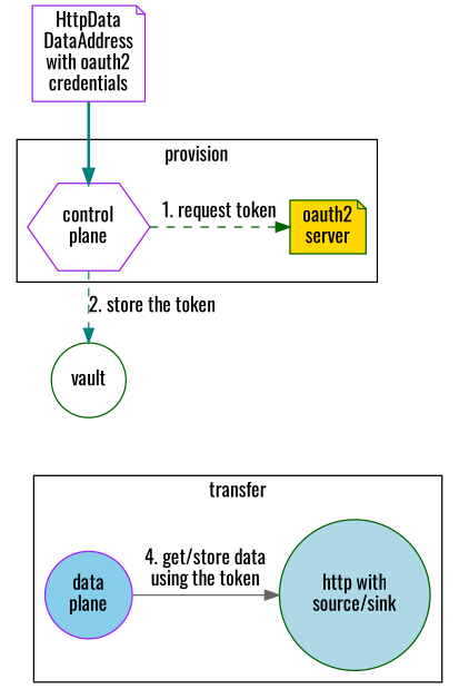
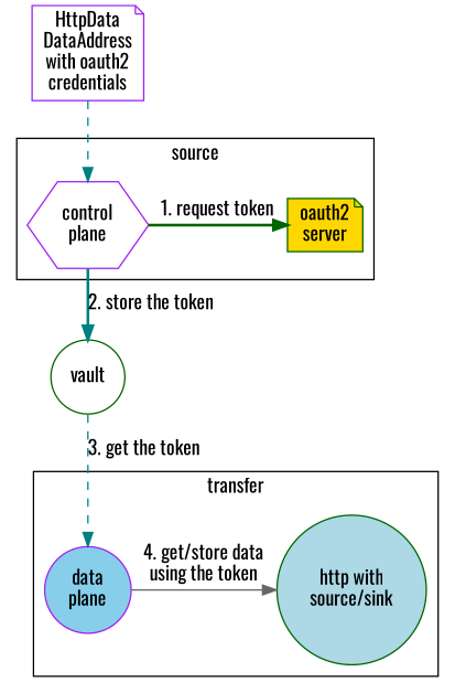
  digraph {
    fontname=Oswald
    newrank=true
    node [color=purple fillcolor=white fontname=Oswald shape=circle style=filled]
    edge [color=teal fontname=Oswald style=bold]
    n1 [label="control\nplane" shape=hexagon]
    n2 [color=darkgreen fillcolor=gold label="oauth2\nserver" shape=note]
    n3 [fillcolor=skyblue label="data\nplane"]
    n4 [color=darkgreen fillcolor=lightblue label="http with\nsource/sink"]
    vault [color=darkgreen]
    n6 [label="HttpData\nDataAddress\nwith oauth2\ncredentials" shape=note]
    subgraph cluster_1 {
-     label=provision
+     label=source
      rank=same
      n1
      n2
    }
    subgraph cluster_2 {
      label=transfer
      rank=same
      n3
      n4
    }
-   n1 -> n2 [color=darkgreen label="1. request token" style=dashed]
-   n1 -> vault [label="2. store the token" style=dashed]
+   n1 -> n2 [color=darkgreen label="1. request token"]
+   n1 -> vault [label="2. store the token"]
    n3 -> n4 [color=gray40 label="4. get/store data\nusing the token" style=solid]
-   n6 -> n1
+   vault -> n3 [label="3. get the token" style=dashed]
+   n6 -> n1 [style=dashed]
  }
